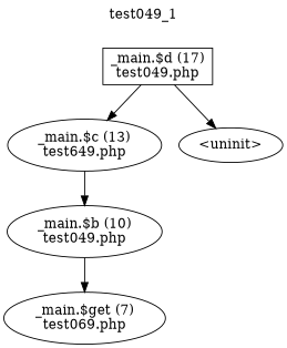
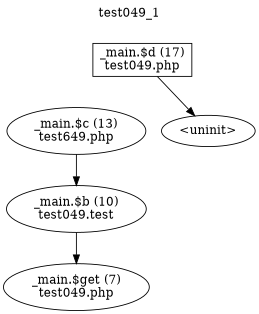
  digraph {
    label=test049_1
    labelloc=t
    node [shape=ellipse]
    n1 [label="_main.$d (17)\ntest049.php" shape=box]
    n2 [label="_main.$c (13)\ntest649.php"]
    n3 [label="<uninit>"]
-   n4 [label="_main.$b (10)\ntest049.php"]
-   n5 [label="_main.$get (7)\ntest069.php"]
-   n1 -> n2
+   n4 [label="_main.$b (10)\ntest049.test"]
+   n5 [label="_main.$get (7)\ntest049.php"]
    n1 -> n3
    n2 -> n4
    n4 -> n5
  }
